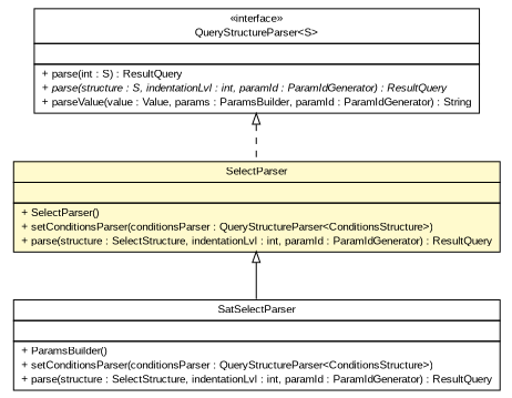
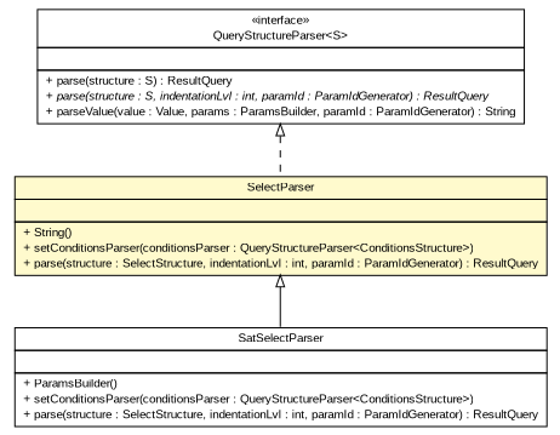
  digraph {
    nodesep=0.25
    ranksep=0.5
    node [fontcolor=black fontname=arial fontsize=10.0 shape=plaintext]
    edge [arrowtail=empty dir=back fontname=arial fontsize=10 headport=p labelfontname=arial labelfontsize=10 tailport=p]
-   n1 [label=<<table title="br.gov.to.sefaz.persistence.query.parser.QueryStructureParser" border="0" cellborder="1" cellspacing="0" cellpadding="2" port="p" href="../QueryStructureParser.html"> 		<tr><td><table border="0" cellspacing="0" cellpadding="1"> <tr><td align="center" balign="center"> &#171;interface&#187; </td></tr> <tr><td align="center" balign="center"> QueryStructureParser&lt;S&gt; </td></tr> 		</table></td></tr> 		<tr><td><table border="0" cellspacing="0" cellpadding="1"> <tr><td align="left" balign="left">  </td></tr> 		</table></td></tr> 		<tr><td><table border="0" cellspacing="0" cellpadding="1"> <tr><td align="left" balign="left"> + parse(int : S) : ResultQuery </td></tr> <tr><td align="left" balign="left"><font face="arial italic" point-size="10.0"> + parse(structure : S, indentationLvl : int, paramId : ParamIdGenerator) : ResultQuery </font></td></tr> <tr><td align="left" balign="left"> + parseValue(value : Value, params : ParamsBuilder, paramId : ParamIdGenerator) : String </td></tr> 		</table></td></tr> 		</table>>]
-   n2 [label=<<table title="br.gov.to.sefaz.persistence.query.parser.select.SelectParser" border="0" cellborder="1" cellspacing="0" cellpadding="2" port="p" bgcolor="lemonChiffon" href="./SelectParser.html"> 		<tr><td><table border="0" cellspacing="0" cellpadding="1"> <tr><td align="center" balign="center"> SelectParser </td></tr> 		</table></td></tr> 		<tr><td><table border="0" cellspacing="0" cellpadding="1"> <tr><td align="left" balign="left">  </td></tr> 		</table></td></tr> 		<tr><td><table border="0" cellspacing="0" cellpadding="1"> <tr><td align="left" balign="left"> + SelectParser() </td></tr> <tr><td align="left" balign="left"> + setConditionsParser(conditionsParser : QueryStructureParser&lt;ConditionsStructure&gt;) </td></tr> <tr><td align="left" balign="left"> + parse(structure : SelectStructure, indentationLvl : int, paramId : ParamIdGenerator) : ResultQuery </td></tr> 		</table></td></tr> 		</table>>]
+   n1 [label=<<table title="br.gov.to.sefaz.persistence.query.parser.QueryStructureParser" border="0" cellborder="1" cellspacing="0" cellpadding="2" port="p" href="../QueryStructureParser.html"> 		<tr><td><table border="0" cellspacing="0" cellpadding="1"> <tr><td align="center" balign="center"> &#171;interface&#187; </td></tr> <tr><td align="center" balign="center"> QueryStructureParser&lt;S&gt; </td></tr> 		</table></td></tr> 		<tr><td><table border="0" cellspacing="0" cellpadding="1"> <tr><td align="left" balign="left">  </td></tr> 		</table></td></tr> 		<tr><td><table border="0" cellspacing="0" cellpadding="1"> <tr><td align="left" balign="left"> + parse(structure : S) : ResultQuery </td></tr> <tr><td align="left" balign="left"><font face="arial italic" point-size="10.0"> + parse(structure : S, indentationLvl : int, paramId : ParamIdGenerator) : ResultQuery </font></td></tr> <tr><td align="left" balign="left"> + parseValue(value : Value, params : ParamsBuilder, paramId : ParamIdGenerator) : String </td></tr> 		</table></td></tr> 		</table>>]
+   n2 [label=<<table title="br.gov.to.sefaz.persistence.query.parser.select.SelectParser" border="0" cellborder="1" cellspacing="0" cellpadding="2" port="p" bgcolor="lemonChiffon" href="./SelectParser.html"> 		<tr><td><table border="0" cellspacing="0" cellpadding="1"> <tr><td align="center" balign="center"> SelectParser </td></tr> 		</table></td></tr> 		<tr><td><table border="0" cellspacing="0" cellpadding="1"> <tr><td align="left" balign="left">  </td></tr> 		</table></td></tr> 		<tr><td><table border="0" cellspacing="0" cellpadding="1"> <tr><td align="left" balign="left"> + String() </td></tr> <tr><td align="left" balign="left"> + setConditionsParser(conditionsParser : QueryStructureParser&lt;ConditionsStructure&gt;) </td></tr> <tr><td align="left" balign="left"> + parse(structure : SelectStructure, indentationLvl : int, paramId : ParamIdGenerator) : ResultQuery </td></tr> 		</table></td></tr> 		</table>>]
    n3 [label=<<table title="br.gov.to.sefaz.persistence.satquery.parser.select.SatSelectParser" border="0" cellborder="1" cellspacing="0" cellpadding="2" port="p" href="../../../satquery/parser/select/SatSelectParser.html"> 		<tr><td><table border="0" cellspacing="0" cellpadding="1"> <tr><td align="center" balign="center"> SatSelectParser </td></tr> 		</table></td></tr> 		<tr><td><table border="0" cellspacing="0" cellpadding="1"> <tr><td align="left" balign="left">  </td></tr> 		</table></td></tr> 		<tr><td><table border="0" cellspacing="0" cellpadding="1"> <tr><td align="left" balign="left"> + ParamsBuilder() </td></tr> <tr><td align="left" balign="left"> + setConditionsParser(conditionsParser : QueryStructureParser&lt;ConditionsStructure&gt;) </td></tr> <tr><td align="left" balign="left"> + parse(structure : SelectStructure, indentationLvl : int, paramId : ParamIdGenerator) : ResultQuery </td></tr> 		</table></td></tr> 		</table>>]
    n1 -> n2 [style=dashed]
    n2 -> n3
  }
